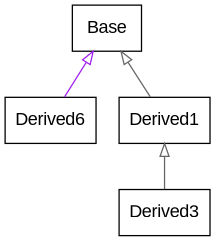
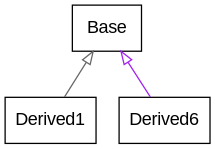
  digraph {
    rankdir=BT
    node [fontname=Arial shape=box]
    edge [arrowhead=empty color=gray40]
    Derived1
    Base
    n3 [label=Derived6]
-   Derived3
    Derived1 -> Base
    n3 -> Base [color=purple]
-   Derived3 -> Derived1
  }
